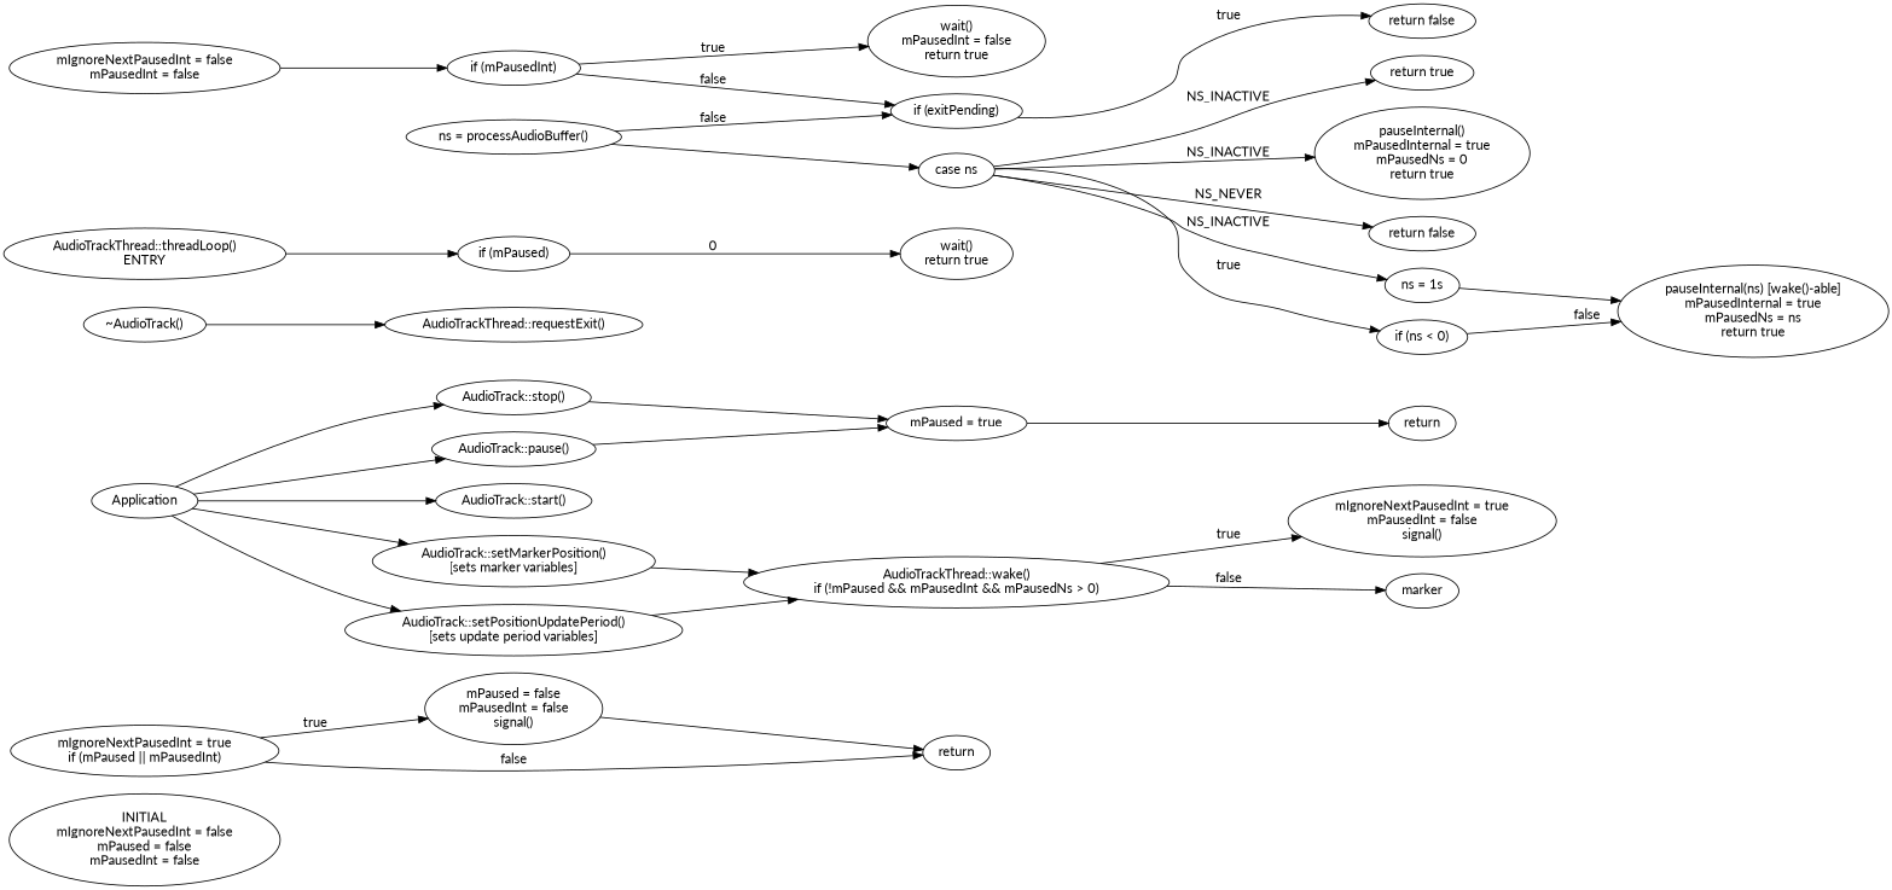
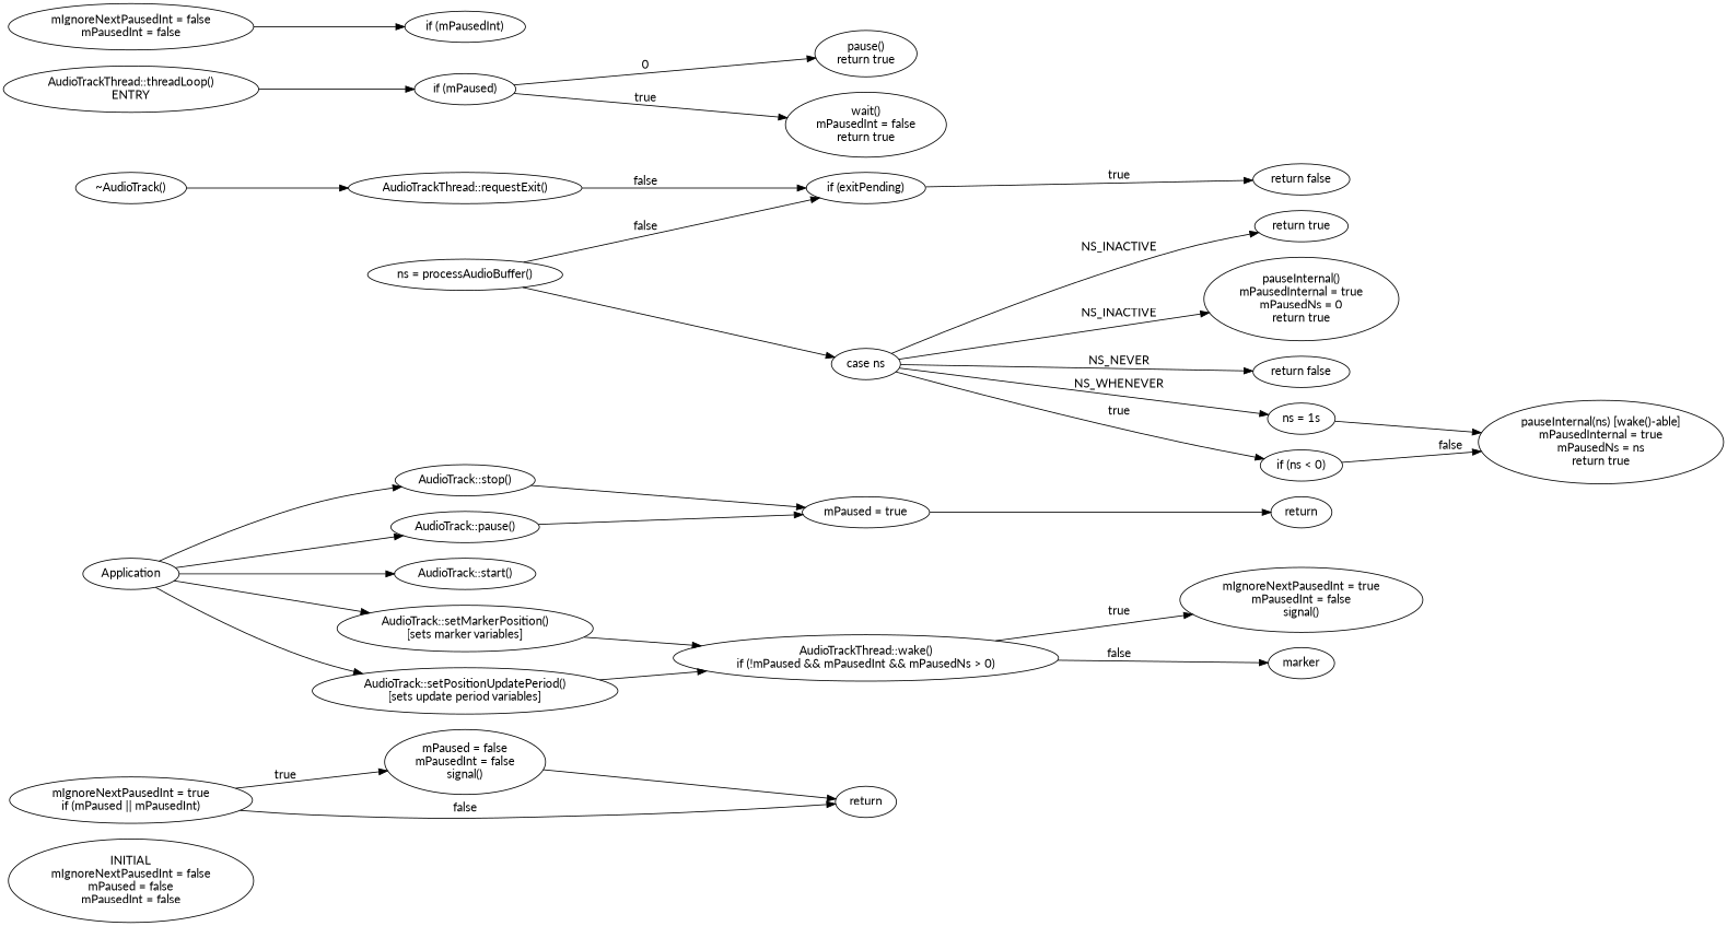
  digraph {
    fontname=Lato
    rankdir=LR
    node [fontname=Lato]
    edge [fontname=Lato]
    n1 [label="INITIAL\nmIgnoreNextPausedInt = false\nmPaused = false\nmPausedInt = false"]
    n2 [label="mIgnoreNextPausedInt = true\nif (mPaused || mPausedInt)"]
    n3 [label="mPaused = false\nmPausedInt = false\nsignal()"]
    n4 [label=return]
    n5 [label="AudioTrack::stop()"]
    n6 [label="mPaused = true"]
    Application
    n8 [label="AudioTrack::pause()"]
    n9 [label="AudioTrack::start()"]
    n10 [label="AudioTrack::setMarkerPosition()\n[sets marker variables]"]
    n11 [label="AudioTrack::setPositionUpdatePeriod()\n[sets update period variables]"]
    n12 [label="AudioTrackThread::wake()\nif (!mPaused && mPausedInt && mPausedNs > 0)"]
    return
    n14 [label="~AudioTrack()"]
    n15 [label="AudioTrackThread::requestExit()"]
    n16 [label="mIgnoreNextPausedInt = true\nmPausedInt = false\nsignal()"]
    n17 [label=marker]
    n18 [label="AudioTrackThread::threadLoop()\nENTRY"]
    n19 [label="if (mPaused)"]
-   n20 [label="wait()\nreturn true"]
+   n20 [label="pause()\nreturn true"]
    n21 [label="mIgnoreNextPausedInt = false\nmPausedInt = false"]
    n22 [label="if (mPausedInt)"]
    n23 [label="wait()\nmPausedInt = false\nreturn true"]
    n24 [label="if (exitPending)"]
    n25 [label="return false"]
    n26 [label="ns = processAudioBuffer()"]
    n27 [label="case ns"]
    n28 [label="return true"]
    n29 [label="pauseInternal()\nmPausedInternal = true\nmPausedNs = 0\nreturn true"]
    n30 [label="return false"]
    n31 [label="ns = 1s"]
    n32 [label="if (ns < 0)"]
    n33 [label="pauseInternal(ns) [wake()-able]\nmPausedInternal = true\nmPausedNs = ns\nreturn true"]
    n2 -> n3 [label=true]
    n2 -> n4 [label=false]
    n3 -> n4
    n5 -> n6
    n6 -> return
    Application -> n5
    Application -> n8
    Application -> n9
    Application -> n10
    Application -> n11
    n8 -> n6
    n10 -> n12
    n11 -> n12
    n12 -> n16 [label=true]
    n12 -> n17 [label=false]
    n14 -> n15
    n18 -> n19
    n19 -> n20 [label=0]
    n21 -> n22
-   n22 -> n23 [label=true]
-   n22 -> n24 [label=false]
+   n19 -> n23 [label=true]
+   n15 -> n24 [label=false]
    n24 -> n25 [label=true]
    n26 -> n24 [label=false]
    n26 -> n27
    n27 -> n28 [label=NS_INACTIVE]
    n27 -> n29 [label=NS_INACTIVE]
    n27 -> n30 [label=NS_NEVER]
-   n27 -> n31 [label=NS_INACTIVE]
+   n27 -> n31 [label=NS_WHENEVER]
    n27 -> n32 [label=true]
    n31 -> n33
    n32 -> n33 [label=false]
  }
